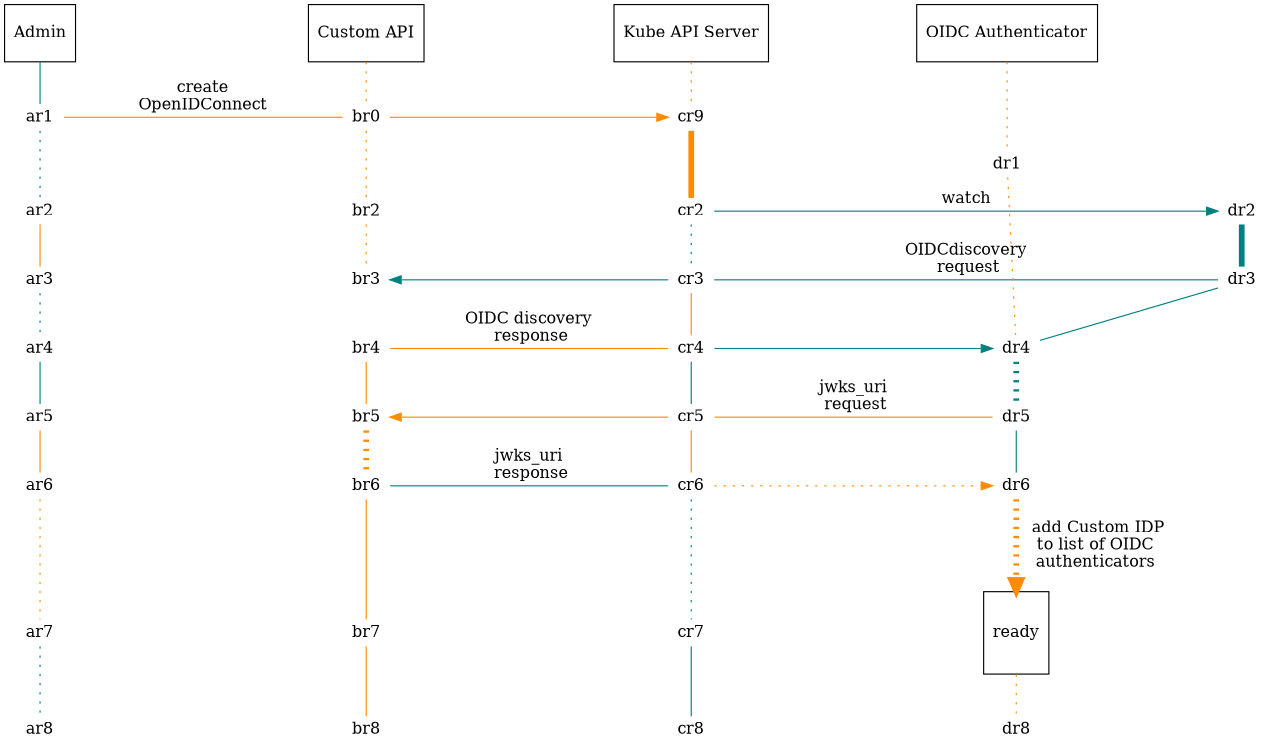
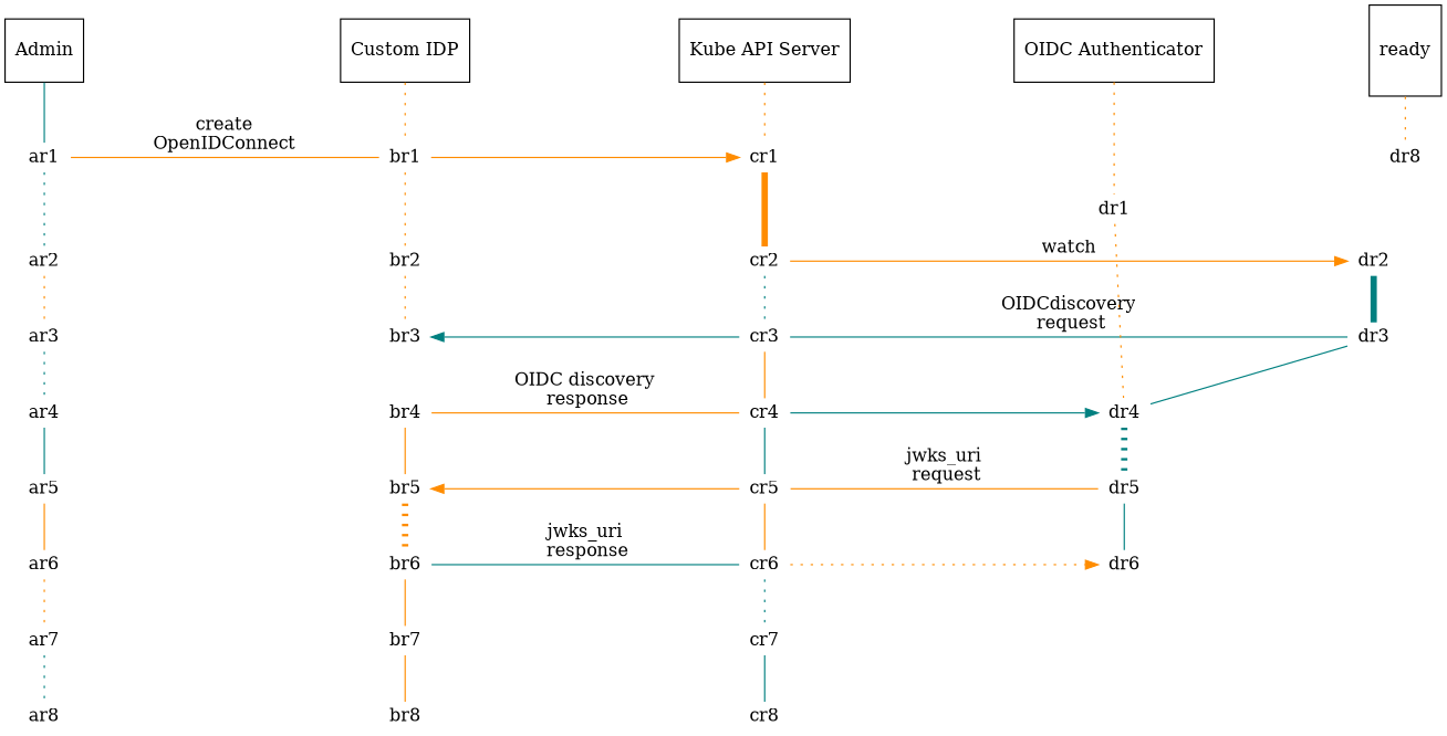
  digraph {
    nodesep=1.7
    ordering=out
    splines=line
    node [shape=none]
    edge [arrowhead=none color=darkorange style=solid weight=6]
    n1 [height=0.7 label=Admin shape=rectangle width=0]
-   n2 [height=0.7 label="Custom API" shape=rectangle width=0]
+   n2 [height=0.7 label="Custom IDP" shape=rectangle width=0]
    n3 [height=0.7 label="Kube API Server" shape=rectangle width=0]
    n4 [height=0.7 label="OIDC Authenticator" shape=rectangle width=0]
    ar1 [height=0 width=0]
    ar2 [height=0 width=0]
    ar3 [height=0 width=0]
    ar4 [height=0 width=0]
    ar5 [height=0 width=0]
    ar6 [height=0 width=0]
    ar7 [height=0 width=0]
    ar8 [height=0 width=0]
-   br1 [height=0 width=0 label=br0]
+   br1 [height=0 width=0]
    br2 [height=0 width=0]
    br3 [height=0 width=0]
    br4 [height=0 width=0]
    br5 [height=0 width=0]
    br6 [height=0 width=0]
    br7 [height=0 width=0]
    br8 [height=0 width=0]
-   cr1 [height=0 width=0 label=cr9]
+   cr1 [height=0 width=0]
    cr2 [height=0 width=0]
    cr3 [height=0 width=0]
    cr4 [height=0 width=0]
    cr5 [height=0 width=0]
    cr6 [height=0 width=0]
    cr7 [height=0 width=0]
    cr8 [height=0 width=0]
    dr1 [height=0 width=0]
    n30 [height=1 label=ready shape=rectangle width=0]
    dr8 [height=0 width=0]
    dr2 [height=0 width=0]
    dr3 [height=0 width=0]
    dr4 [height=0 width=0]
    dr5 [height=0 width=0]
    dr6 [height=0 width=0]
    subgraph sub_1 {
      rank=same
      n1
      n2
      n3
      n4
    }
    subgraph sub_2 {
      n1
      ar1
      ar2
      ar3
      ar4
      ar5
      ar6
      ar7
      ar8
    }
    subgraph sub_3 {
      n2
      br1
      br2
      br3
      br4
      br5
      br6
      br7
      br8
    }
    subgraph sub_4 {
      n3
      cr1
      cr2
      cr3
      cr4
      cr5
      cr6
      cr7
      cr8
    }
    subgraph sub_5 {
      n4
      dr1
      n30
      dr8
      dr2
      dr3
      dr4
      dr5
      dr6
    }
    subgraph sub_6 {
      rank=same
      ar1
      br1
      cr1
    }
    subgraph sub_7 {
      rank=same
      cr2
      dr2
    }
    subgraph sub_8 {
      rank=same
      br3
      cr3
      dr3
    }
    subgraph sub_9 {
      rank=same
      br5
      cr5
      dr5
    }
    subgraph sub_10 {
      rank=same
      br4
      cr4
      dr4
    }
    subgraph sub_11 {
      rank=same
      br6
      cr6
      dr6
    }
    n1 -> ar1 [color=teal]
    n2 -> br1 [style=dotted]
    n3 -> cr1 [style=dotted]
    n4 -> dr1 [style=dotted]
    ar1 -> ar2 [color=teal style=dotted]
    ar1 -> br1 [label="create\nOpenIDConnect" weight=""]
-   ar2 -> ar3
+   ar2 -> ar3 [style=dotted]
    ar3 -> ar4 [color=teal style=dotted]
    ar4 -> ar5 [color=teal]
    ar5 -> ar6
    ar6 -> ar7 [style=dotted]
    ar7 -> ar8 [color=teal style=dotted]
    br1 -> br2 [style=dotted]
    br1 -> cr1 [arrowhead=normal weight=""]
    br2 -> br3 [style=dotted]
    br3 -> cr3 [arrowhead=normal color=teal dir=back weight=""]
    br4 -> br5
    br4 -> cr4 [label="OIDC discovery\n response" weight=""]
    br5 -> br6 [penwidth=5 style=dotted]
    br5 -> cr5 [arrowhead=normal dir=back weight=""]
    br6 -> br7
    br6 -> cr6 [color=teal label="jwks_uri\n response" weight=""]
    br7 -> br8
    cr1 -> cr2 [penwidth=5]
    cr2 -> cr3 [color=teal style=dotted]
-   cr2 -> dr2 [arrowhead=normal color=teal label=watch weight=""]
+   cr2 -> dr2 [arrowhead=normal label=watch weight=""]
    cr3 -> cr4
    cr3 -> dr3 [color=teal label="OIDCdiscovery\n request" weight=""]
    cr4 -> cr5 [color=teal]
    cr4 -> dr4 [arrowhead=normal color=teal weight=""]
    cr5 -> cr6
    cr5 -> dr5 [label="jwks_uri\n request" weight=""]
    cr6 -> cr7 [color=teal style=dotted]
    cr6 -> dr6 [arrowhead=normal style=dotted weight=""]
    cr7 -> cr8 [color=teal]
    dr1 -> dr4 [style=dotted]
    n30 -> dr8 [style=dotted]
    dr2 -> dr3 [color=teal penwidth=5]
    dr3 -> dr4 [color=teal]
    dr4 -> dr5 [color=teal penwidth=5 style=dotted]
    dr5 -> dr6 [color=teal]
-   dr6 -> n30 [arrowhead=normal label="   add Custom IDP\n  to list of OIDC\n  authenticators" penwidth=5 style=dotted]
  }
